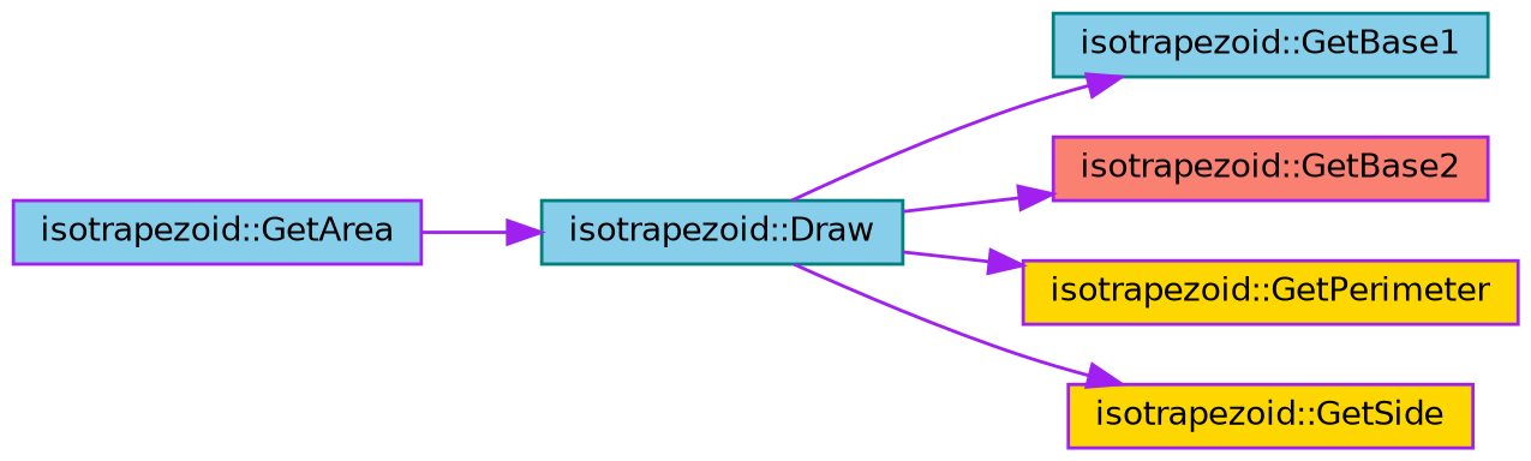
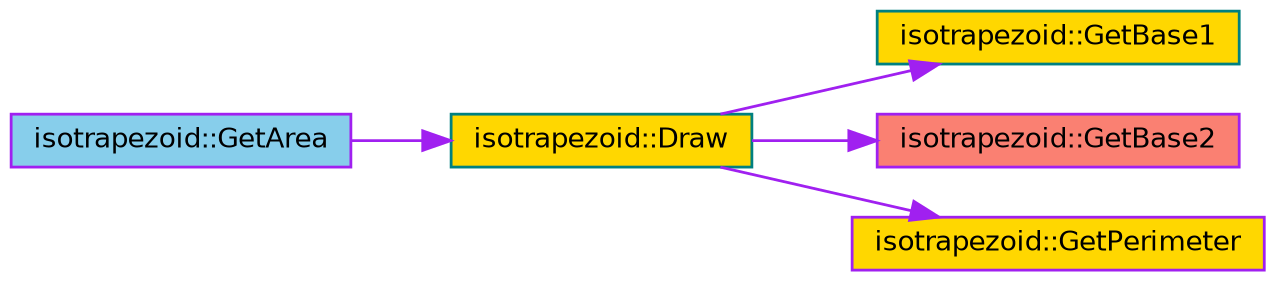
  digraph {
    rankdir=LR
    node [color=purple fillcolor=skyblue fontname=Helvetica fontsize=10 shape=box style=filled]
    edge [color=purple fontname=Helvetica fontsize=10 labelfontname=Helvetica labelfontsize=10 style=solid]
-   n1 [color=teal fontcolor=black height=0.2 label="isotrapezoid::Draw" width=0.4]
-   n2 [color=teal height=0.2 label="isotrapezoid::GetBase1" width=0.4]
+   n1 [color=teal fillcolor=gold fontcolor=black height=0.2 label="isotrapezoid::Draw" width=0.4]
+   n2 [color=teal fillcolor=gold height=0.2 label="isotrapezoid::GetBase1" width=0.4]
    n3 [fillcolor=salmon height=0.2 label="isotrapezoid::GetBase2" width=0.4]
    n4 [fillcolor=gold height=0.2 label="isotrapezoid::GetPerimeter" width=0.4]
-   n5 [fillcolor=gold height=0.2 label="isotrapezoid::GetSide" width=0.4]
    n6 [height=0.2 label="isotrapezoid::GetArea" width=0.4]
    n1 -> n2
    n1 -> n3
    n1 -> n4
-   n1 -> n5
    n6 -> n1
  }
